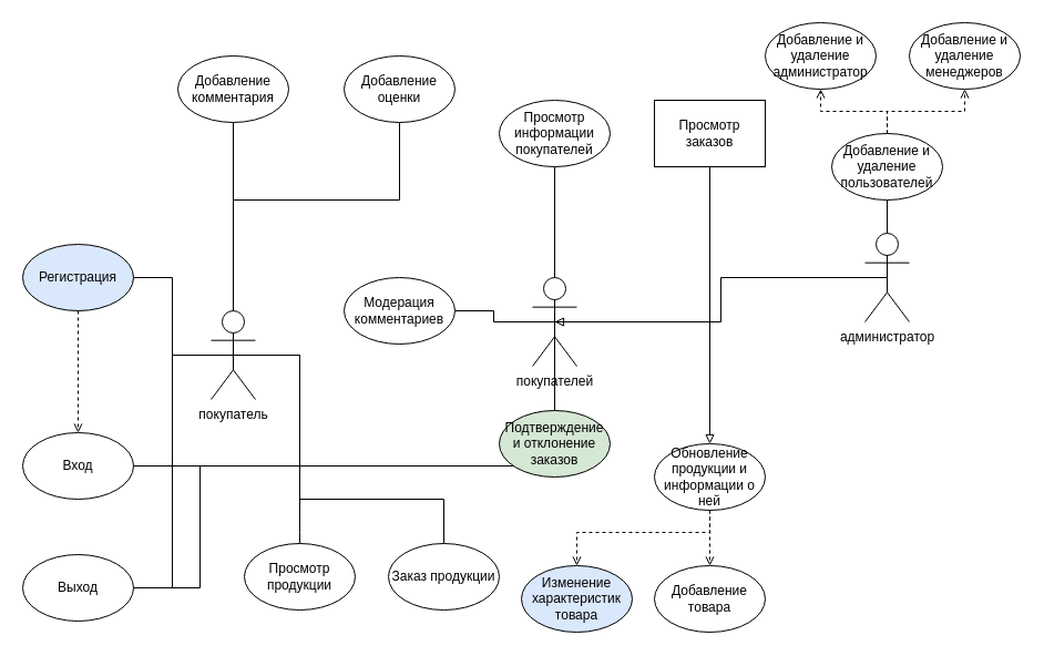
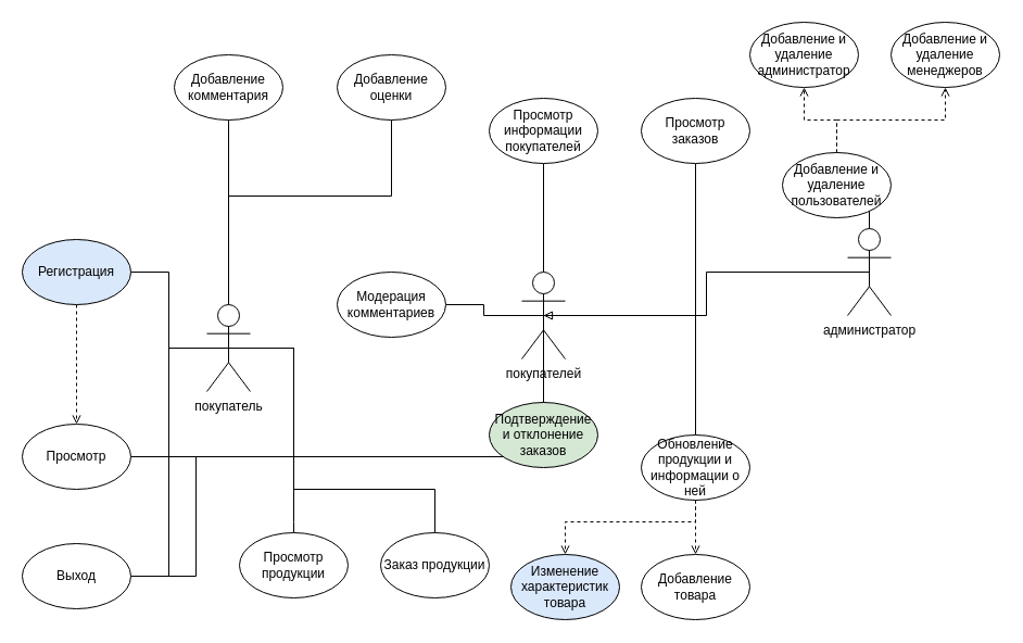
  <mxCell id="0" />
  <mxCell id="1" parent="0" />
  <mxCell id="2" style="edgeStyle=orthogonalEdgeStyle;rounded=0;orthogonalLoop=1;jettySize=auto;html=1;exitX=0.5;exitY=0.5;exitDx=0;exitDy=0;exitPerimeter=0;endArrow=none;endFill=0;" edge="1" parent="1" source="9" target="23"><mxGeometry relative="1" as="geometry" /></mxCell>
  <mxCell id="3" style="edgeStyle=orthogonalEdgeStyle;rounded=0;orthogonalLoop=1;jettySize=auto;html=1;exitX=0.5;exitY=0.5;exitDx=0;exitDy=0;exitPerimeter=0;entryX=1;entryY=0.5;entryDx=0;entryDy=0;endArrow=none;endFill=0;" edge="1" parent="1" source="9" target="21"><mxGeometry relative="1" as="geometry" /></mxCell>
  <mxCell id="4" style="edgeStyle=orthogonalEdgeStyle;rounded=0;orthogonalLoop=1;jettySize=auto;html=1;exitX=0.5;exitY=0.5;exitDx=0;exitDy=0;exitPerimeter=0;entryX=0.5;entryY=0;entryDx=0;entryDy=0;endArrow=none;endFill=0;" edge="1" parent="1" source="9" target="25"><mxGeometry relative="1" as="geometry"><Array as="points"><mxPoint x="270" y="320" /><mxPoint x="270" y="480" /></Array></mxGeometry></mxCell>
  <mxCell id="5" style="edgeStyle=orthogonalEdgeStyle;rounded=0;orthogonalLoop=1;jettySize=auto;html=1;exitX=0.5;exitY=0.5;exitDx=0;exitDy=0;exitPerimeter=0;entryX=0.5;entryY=1;entryDx=0;entryDy=0;endArrow=none;endFill=0;" edge="1" parent="1" source="9" target="27"><mxGeometry relative="1" as="geometry" /></mxCell>
  <mxCell id="6" style="edgeStyle=orthogonalEdgeStyle;rounded=0;orthogonalLoop=1;jettySize=auto;html=1;exitX=0.5;exitY=0.5;exitDx=0;exitDy=0;exitPerimeter=0;entryX=0.5;entryY=1;entryDx=0;entryDy=0;endArrow=none;endFill=0;" edge="1" parent="1" source="9" target="28"><mxGeometry relative="1" as="geometry"><Array as="points"><mxPoint x="210" y="180" /><mxPoint x="360" y="180" /></Array></mxGeometry></mxCell>
  <mxCell id="7" style="edgeStyle=orthogonalEdgeStyle;rounded=0;orthogonalLoop=1;jettySize=auto;html=1;exitX=0.5;exitY=0.5;exitDx=0;exitDy=0;exitPerimeter=0;entryX=0.5;entryY=0;entryDx=0;entryDy=0;endArrow=none;endFill=0;" edge="1" parent="1" source="9" target="26"><mxGeometry relative="1" as="geometry"><Array as="points"><mxPoint x="270" y="320" /><mxPoint x="270" y="450" /><mxPoint x="400" y="450" /></Array></mxGeometry></mxCell>
  <mxCell id="8" style="edgeStyle=orthogonalEdgeStyle;rounded=0;orthogonalLoop=1;jettySize=auto;html=1;exitX=0.5;exitY=0.5;exitDx=0;exitDy=0;exitPerimeter=0;entryX=1;entryY=0.5;entryDx=0;entryDy=0;endArrow=none;endFill=0;" edge="1" parent="1" source="9" target="24"><mxGeometry relative="1" as="geometry" /></mxCell>
  <mxCell id="9" value="покупатель&lt;br&gt;" style="shape=umlActor;verticalLabelPosition=bottom;verticalAlign=top;html=1;outlineConnect=0;" vertex="1" parent="1"><mxGeometry x="190" y="280" width="40" height="80" as="geometry" /></mxCell>
  <mxCell id="10" style="edgeStyle=orthogonalEdgeStyle;rounded=0;orthogonalLoop=1;jettySize=auto;html=1;exitX=0.5;exitY=0.5;exitDx=0;exitDy=0;exitPerimeter=0;entryX=0.5;entryY=1;entryDx=0;entryDy=0;endArrow=none;endFill=0;" edge="1" parent="1" source="17" target="35"><mxGeometry relative="1" as="geometry" /></mxCell>
  <mxCell id="11" style="edgeStyle=orthogonalEdgeStyle;rounded=0;orthogonalLoop=1;jettySize=auto;html=1;exitX=0.5;exitY=0.5;exitDx=0;exitDy=0;exitPerimeter=0;entryX=0.5;entryY=1;entryDx=0;entryDy=0;endArrow=none;endFill=0;" edge="1" parent="1" source="17" target="31"><mxGeometry relative="1" as="geometry" /></mxCell>
  <mxCell id="12" style="edgeStyle=orthogonalEdgeStyle;rounded=0;orthogonalLoop=1;jettySize=auto;html=1;exitX=0.5;exitY=0.5;exitDx=0;exitDy=0;exitPerimeter=0;entryX=0.5;entryY=0;entryDx=0;entryDy=0;endArrow=none;endFill=0;" edge="1" parent="1" source="17" target="29"><mxGeometry relative="1" as="geometry" /></mxCell>
  <mxCell id="13" style="edgeStyle=orthogonalEdgeStyle;rounded=0;orthogonalLoop=1;jettySize=auto;html=1;exitX=0.5;exitY=0.5;exitDx=0;exitDy=0;exitPerimeter=0;entryX=1;entryY=0.5;entryDx=0;entryDy=0;endArrow=none;endFill=0;" edge="1" parent="1" source="17" target="30"><mxGeometry relative="1" as="geometry" /></mxCell>
- <mxCell id="14" style="edgeStyle=orthogonalEdgeStyle;rounded=0;orthogonalLoop=1;jettySize=auto;html=1;exitX=0.5;exitY=0.5;exitDx=0;exitDy=0;exitPerimeter=0;entryX=0.5;entryY=0;entryDx=0;entryDy=0;endArrow=block;endFill=0;" edge="1" parent="1" source="17" target="34"><mxGeometry relative="1" as="geometry" /></mxCell>
+ <mxCell id="14" style="edgeStyle=orthogonalEdgeStyle;rounded=0;orthogonalLoop=1;jettySize=auto;html=1;exitX=0.5;exitY=0.5;exitDx=0;exitDy=0;exitPerimeter=0;entryX=0.5;entryY=0;entryDx=0;entryDy=0;endArrow=none;endFill=0;" edge="1" parent="1" source="17" target="34"><mxGeometry relative="1" as="geometry" /></mxCell>
  <mxCell id="15" style="edgeStyle=orthogonalEdgeStyle;rounded=0;orthogonalLoop=1;jettySize=auto;html=1;exitX=0.5;exitY=0.5;exitDx=0;exitDy=0;exitPerimeter=0;entryX=1;entryY=0.5;entryDx=0;entryDy=0;endArrow=none;endFill=0;" edge="1" parent="1" source="17" target="21"><mxGeometry relative="1" as="geometry"><Array as="points"><mxPoint x="500" y="420" /></Array></mxGeometry></mxCell>
  <mxCell id="16" style="edgeStyle=orthogonalEdgeStyle;rounded=0;orthogonalLoop=1;jettySize=auto;html=1;exitX=0.5;exitY=0.5;exitDx=0;exitDy=0;exitPerimeter=0;entryX=1;entryY=0.5;entryDx=0;entryDy=0;endArrow=none;endFill=0;" edge="1" parent="1" source="17" target="24"><mxGeometry relative="1" as="geometry"><Array as="points"><mxPoint x="500" y="420" /><mxPoint x="180" y="420" /><mxPoint x="180" y="530" /></Array></mxGeometry></mxCell>
  <mxCell id="17" value="покупателей" style="shape=umlActor;verticalLabelPosition=bottom;verticalAlign=top;html=1;outlineConnect=0;" vertex="1" parent="1"><mxGeometry x="480" y="250" width="40" height="80" as="geometry" /></mxCell>
  <mxCell id="18" style="edgeStyle=orthogonalEdgeStyle;rounded=0;orthogonalLoop=1;jettySize=auto;html=1;exitX=0.5;exitY=0.5;exitDx=0;exitDy=0;exitPerimeter=0;entryX=0.5;entryY=0.5;entryDx=0;entryDy=0;entryPerimeter=0;endArrow=block;endFill=0;" edge="1" parent="1" source="20" target="17"><mxGeometry relative="1" as="geometry" /></mxCell>
  <mxCell id="19" style="edgeStyle=orthogonalEdgeStyle;rounded=0;orthogonalLoop=1;jettySize=auto;html=1;exitX=0.5;exitY=0.5;exitDx=0;exitDy=0;exitPerimeter=0;entryX=0.5;entryY=1;entryDx=0;entryDy=0;endArrow=none;endFill=0;" edge="1" parent="1" source="20" target="40"><mxGeometry relative="1" as="geometry" /></mxCell>
  <mxCell id="20" value="администратор&lt;br&gt;" style="shape=umlActor;verticalLabelPosition=bottom;verticalAlign=top;html=1;outlineConnect=0;" vertex="1" parent="1"><mxGeometry x="780" y="210" width="40" height="80" as="geometry" /></mxCell>
- <mxCell id="21" value="Вход&lt;br&gt;" style="ellipse;whiteSpace=wrap;html=1;" vertex="1" parent="1"><mxGeometry x="20" y="390" width="100" height="60" as="geometry" /></mxCell>
+ <mxCell id="21" value="Просмотр&lt;br&gt;" style="ellipse;whiteSpace=wrap;html=1;" vertex="1" parent="1"><mxGeometry x="20" y="390" width="100" height="60" as="geometry" /></mxCell>
  <mxCell id="22" style="edgeStyle=orthogonalEdgeStyle;rounded=0;orthogonalLoop=1;jettySize=auto;html=1;entryX=0.5;entryY=0;entryDx=0;entryDy=0;dashed=1;endArrow=open;endFill=0;" edge="1" parent="1" source="23" target="21"><mxGeometry relative="1" as="geometry" /></mxCell>
  <mxCell id="23" value="Регистрация" style="ellipse;whiteSpace=wrap;html=1;fillColor=#dae8fc;" vertex="1" parent="1"><mxGeometry x="20" y="220" width="100" height="60" as="geometry" /></mxCell>
  <mxCell id="24" value="Выход" style="ellipse;whiteSpace=wrap;html=1;" vertex="1" parent="1"><mxGeometry x="20" y="500" width="100" height="60" as="geometry" /></mxCell>
  <mxCell id="25" value="Просмотр продукции" style="ellipse;whiteSpace=wrap;html=1;" vertex="1" parent="1"><mxGeometry x="220" y="490" width="100" height="60" as="geometry" /></mxCell>
  <mxCell id="26" value="Заказ продукции" style="ellipse;whiteSpace=wrap;html=1;" vertex="1" parent="1"><mxGeometry x="350" y="490" width="100" height="60" as="geometry" /></mxCell>
  <mxCell id="27" value="Добавление комментария" style="ellipse;whiteSpace=wrap;html=1;" vertex="1" parent="1"><mxGeometry x="160" y="50" width="100" height="60" as="geometry" /></mxCell>
  <mxCell id="28" value="Добавление оценки" style="ellipse;whiteSpace=wrap;html=1;" vertex="1" parent="1"><mxGeometry x="310" y="50" width="100" height="60" as="geometry" /></mxCell>
  <mxCell id="29" value="Подтверждение и отклонение заказов" style="ellipse;whiteSpace=wrap;html=1;fillColor=#d5e8d4;" vertex="1" parent="1"><mxGeometry x="450" y="370" width="100" height="60" as="geometry" /></mxCell>
  <mxCell id="30" value="Модерация комментариев" style="ellipse;whiteSpace=wrap;html=1;" vertex="1" parent="1"><mxGeometry x="310" y="250" width="100" height="60" as="geometry" /></mxCell>
- <mxCell id="31" value="Просмотр заказов" style="whiteSpace=wrap;html=1;rounded=0;" vertex="1" parent="1"><mxGeometry x="590" y="90" width="100" height="60" as="geometry" /></mxCell>
+ <mxCell id="31" value="Просмотр заказов" style="ellipse;whiteSpace=wrap;html=1;" vertex="1" parent="1"><mxGeometry x="590" y="90" width="100" height="60" as="geometry" /></mxCell>
  <mxCell id="32" style="edgeStyle=orthogonalEdgeStyle;rounded=0;orthogonalLoop=1;jettySize=auto;html=1;exitX=0.5;exitY=1;exitDx=0;exitDy=0;entryX=0.5;entryY=0;entryDx=0;entryDy=0;endArrow=open;endFill=0;dashed=1;" edge="1" parent="1" source="34" target="36"><mxGeometry relative="1" as="geometry" /></mxCell>
  <mxCell id="33" style="edgeStyle=orthogonalEdgeStyle;rounded=0;orthogonalLoop=1;jettySize=auto;html=1;exitX=0.5;exitY=1;exitDx=0;exitDy=0;entryX=0.5;entryY=0;entryDx=0;entryDy=0;endArrow=open;endFill=0;dashed=1;" edge="1" parent="1" source="34" target="37"><mxGeometry relative="1" as="geometry"><Array as="points"><mxPoint x="640" y="480" /><mxPoint x="520" y="480" /></Array></mxGeometry></mxCell>
  <mxCell id="34" value="Обновление продукции и информации о ней" style="ellipse;whiteSpace=wrap;html=1;" vertex="1" parent="1"><mxGeometry x="590" y="400" width="100" height="60" as="geometry" /></mxCell>
  <mxCell id="35" value="Просмотр информации покупателей" style="ellipse;whiteSpace=wrap;html=1;" vertex="1" parent="1"><mxGeometry x="450" y="90" width="100" height="60" as="geometry" /></mxCell>
  <mxCell id="36" value="Добавление товара" style="ellipse;whiteSpace=wrap;html=1;" vertex="1" parent="1"><mxGeometry x="590" y="510" width="100" height="60" as="geometry" /></mxCell>
  <mxCell id="37" value="Изменение характеристик товара" style="ellipse;whiteSpace=wrap;html=1;fillColor=#dae8fc;" vertex="1" parent="1"><mxGeometry x="470" y="510" width="100" height="60" as="geometry" /></mxCell>
  <mxCell id="38" style="edgeStyle=orthogonalEdgeStyle;rounded=0;orthogonalLoop=1;jettySize=auto;html=1;exitX=0.5;exitY=0;exitDx=0;exitDy=0;entryX=0.5;entryY=1;entryDx=0;entryDy=0;endArrow=open;endFill=0;dashed=1;" edge="1" parent="1" source="40" target="42"><mxGeometry relative="1" as="geometry" /></mxCell>
  <mxCell id="39" style="edgeStyle=orthogonalEdgeStyle;rounded=0;orthogonalLoop=1;jettySize=auto;html=1;exitX=0.5;exitY=0;exitDx=0;exitDy=0;entryX=0.5;entryY=1;entryDx=0;entryDy=0;endArrow=open;endFill=0;dashed=1;" edge="1" parent="1" source="40" target="41"><mxGeometry relative="1" as="geometry" /></mxCell>
- <mxCell id="40" value="Добавление и удаление пользователей" style="ellipse;whiteSpace=wrap;html=1;" vertex="1" parent="1"><mxGeometry x="750" y="120" width="100" height="60" as="geometry" /></mxCell>
+ <mxCell id="40" value="Добавление и удаление пользователей" style="ellipse;whiteSpace=wrap;html=1;" vertex="1" parent="1"><mxGeometry x="720" y="140" width="100" height="60" as="geometry" /></mxCell>
  <mxCell id="41" value="Добавление и удаление администратор" style="ellipse;whiteSpace=wrap;html=1;" vertex="1" parent="1"><mxGeometry x="690" y="20" width="100" height="60" as="geometry" /></mxCell>
  <mxCell id="42" value="Добавление и удаление менеджеров" style="ellipse;whiteSpace=wrap;html=1;" vertex="1" parent="1"><mxGeometry x="820" y="20" width="100" height="60" as="geometry" /></mxCell>
